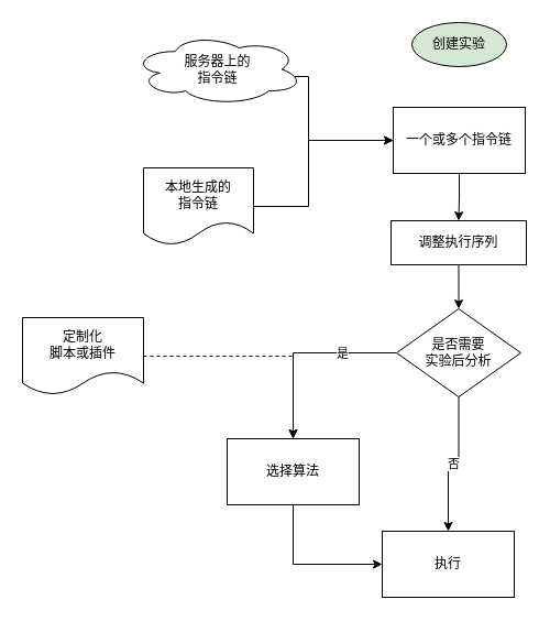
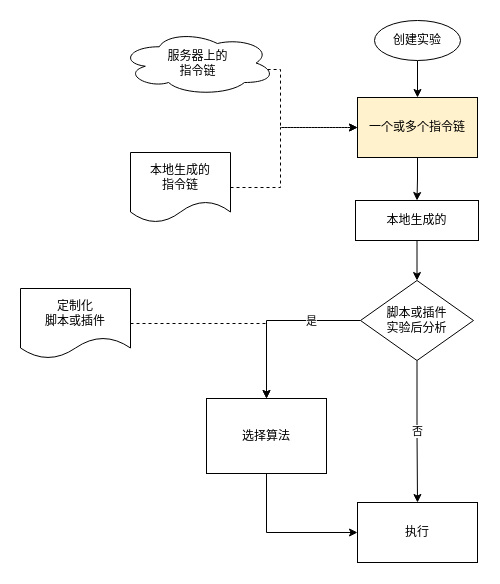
  <mxCell id="0" />
  <mxCell id="1" parent="0" />
- <mxCell id="3" value="创建实验" style="ellipse;whiteSpace=wrap;html=1;fillColor=#d5e8d4;" parent="1" vertex="1"><mxGeometry x="374" y="20" width="86" height="40" as="geometry" /></mxCell>
+ <mxCell id="2" value="" style="edgeStyle=orthogonalEdgeStyle;rounded=0;orthogonalLoop=1;jettySize=auto;html=1;" parent="1" source="3" target="5" edge="1"><mxGeometry relative="1" as="geometry" /></mxCell>
+ <mxCell id="3" value="创建实验" style="ellipse;whiteSpace=wrap;html=1;" parent="1" vertex="1"><mxGeometry x="374" y="20" width="86" height="40" as="geometry" /></mxCell>
  <mxCell id="4" value="" style="edgeStyle=orthogonalEdgeStyle;rounded=0;orthogonalLoop=1;jettySize=auto;html=1;" parent="1" source="5" target="7" edge="1"><mxGeometry relative="1" as="geometry" /></mxCell>
- <mxCell id="5" value="一个或多个指令链" style="whiteSpace=wrap;html=1;" parent="1" vertex="1"><mxGeometry x="357" y="97" width="120" height="60" as="geometry" /></mxCell>
+ <mxCell id="5" value="一个或多个指令链" style="whiteSpace=wrap;html=1;fillColor=#fff2cc;" parent="1" vertex="1"><mxGeometry x="357" y="97" width="120" height="60" as="geometry" /></mxCell>
  <mxCell id="6" value="" style="edgeStyle=orthogonalEdgeStyle;rounded=0;orthogonalLoop=1;jettySize=auto;html=1;" parent="1" source="7" target="11" edge="1"><mxGeometry relative="1" as="geometry" /></mxCell>
- <mxCell id="7" value="调整执行序列" style="whiteSpace=wrap;html=1;" parent="1" vertex="1"><mxGeometry x="355" y="200" width="123" height="40" as="geometry" /></mxCell>
+ <mxCell id="7" value="本地生成的" style="whiteSpace=wrap;html=1;" parent="1" vertex="1"><mxGeometry x="355" y="200" width="123" height="40" as="geometry" /></mxCell>
  <mxCell id="8" value="否" style="edgeStyle=orthogonalEdgeStyle;rounded=0;orthogonalLoop=1;jettySize=auto;html=1;" parent="1" source="11" target="12" edge="1"><mxGeometry relative="1" as="geometry" /></mxCell>
  <mxCell id="9" style="edgeStyle=orthogonalEdgeStyle;rounded=0;orthogonalLoop=1;jettySize=auto;html=1;exitX=0;exitY=0.5;exitDx=0;exitDy=0;entryX=0.5;entryY=0;entryDx=0;entryDy=0;" parent="1" source="11" target="14" edge="1"><mxGeometry relative="1" as="geometry" /></mxCell>
  <mxCell id="10" value="是" style="edgeLabel;html=1;align=center;verticalAlign=middle;resizable=0;points=[];" parent="9" vertex="1" connectable="0"><mxGeometry x="0.011" relative="1" as="geometry"><mxPoint x="37" as="offset" /></mxGeometry></mxCell>
- <mxCell id="11" value="是否需要&lt;br&gt;实验后分析" style="rhombus;whiteSpace=wrap;html=1;" parent="1" vertex="1"><mxGeometry x="360" y="280" width="113" height="80" as="geometry" /></mxCell>
- <mxCell id="12" value="执行" style="rounded=0;whiteSpace=wrap;html=1;" parent="1" vertex="1"><mxGeometry x="347" y="482" width="120" height="60" as="geometry" /></mxCell>
+ <mxCell id="11" value="脚本或插件&lt;br&gt;实验后分析" style="rhombus;whiteSpace=wrap;html=1;" parent="1" vertex="1"><mxGeometry x="360" y="280" width="113" height="80" as="geometry" /></mxCell>
+ <mxCell id="12" value="执行" style="rounded=0;whiteSpace=wrap;html=1;" parent="1" vertex="1"><mxGeometry x="357" y="502" width="120" height="60" as="geometry" /></mxCell>
  <mxCell id="13" style="edgeStyle=orthogonalEdgeStyle;rounded=0;orthogonalLoop=1;jettySize=auto;html=1;exitX=0.5;exitY=1;exitDx=0;exitDy=0;entryX=0;entryY=0.5;entryDx=0;entryDy=0;" parent="1" source="14" target="12" edge="1"><mxGeometry relative="1" as="geometry" /></mxCell>
- <mxCell id="14" value="选择算法" style="rounded=0;whiteSpace=wrap;html=1;" parent="1" vertex="1"><mxGeometry x="206" y="398" width="120" height="60" as="geometry" /></mxCell>
+ <mxCell id="14" value="选择算法" style="rounded=0;whiteSpace=wrap;html=1;" parent="1" vertex="1"><mxGeometry x="206" y="398" width="120" height="75" as="geometry" /></mxCell>
  <mxCell id="15" value="" style="edgeStyle=orthogonalEdgeStyle;rounded=0;orthogonalLoop=1;jettySize=auto;html=1;dashed=1;" parent="1" source="16" target="14" edge="1"><mxGeometry relative="1" as="geometry" /></mxCell>
  <mxCell id="16" value="&lt;span&gt;定制化&lt;/span&gt;&lt;br&gt;&lt;span&gt;脚本或插件&lt;/span&gt;" style="shape=document;whiteSpace=wrap;html=1;boundedLbl=1;" parent="1" vertex="1"><mxGeometry x="20" y="288" width="110" height="70" as="geometry" /></mxCell>
- <mxCell id="17" style="edgeStyle=orthogonalEdgeStyle;rounded=0;orthogonalLoop=1;jettySize=auto;html=1;exitX=0.875;exitY=0.5;exitDx=0;exitDy=0;exitPerimeter=0;entryX=0;entryY=0.5;entryDx=0;entryDy=0;dashed=0;" edge="1" parent="1" source="18" target="5"><mxGeometry relative="1" as="geometry"><Array as="points"><mxPoint x="280" y="69" /><mxPoint x="280" y="127" /></Array></mxGeometry></mxCell>
+ <mxCell id="17" style="edgeStyle=orthogonalEdgeStyle;rounded=0;orthogonalLoop=1;jettySize=auto;html=1;exitX=0.875;exitY=0.5;exitDx=0;exitDy=0;exitPerimeter=0;entryX=0;entryY=0.5;entryDx=0;entryDy=0;dashed=1;" edge="1" parent="1" source="18" target="5"><mxGeometry relative="1" as="geometry"><Array as="points"><mxPoint x="280" y="69" /><mxPoint x="280" y="127" /></Array></mxGeometry></mxCell>
  <mxCell id="18" value="服务器上的&lt;br&gt;指令链" style="ellipse;shape=cloud;whiteSpace=wrap;html=1;" parent="1" vertex="1"><mxGeometry x="120" y="30" width="155" height="65" as="geometry" /></mxCell>
- <mxCell id="19" style="edgeStyle=orthogonalEdgeStyle;rounded=0;orthogonalLoop=1;jettySize=auto;html=1;entryX=0;entryY=0.5;entryDx=0;entryDy=0;dashed=0;" parent="1" source="20" target="5" edge="1"><mxGeometry relative="1" as="geometry"><Array as="points"><mxPoint x="280" y="187" /><mxPoint x="280" y="127" /></Array></mxGeometry></mxCell>
+ <mxCell id="19" style="edgeStyle=orthogonalEdgeStyle;rounded=0;orthogonalLoop=1;jettySize=auto;html=1;entryX=0;entryY=0.5;entryDx=0;entryDy=0;dashed=1;" parent="1" source="20" target="5" edge="1"><mxGeometry relative="1" as="geometry"><Array as="points"><mxPoint x="280" y="187" /><mxPoint x="280" y="127" /></Array></mxGeometry></mxCell>
  <mxCell id="20" value="本地生成的&lt;br&gt;指令链" style="shape=document;whiteSpace=wrap;html=1;boundedLbl=1;" parent="1" vertex="1"><mxGeometry x="130" y="152" width="100" height="70" as="geometry" /></mxCell>
